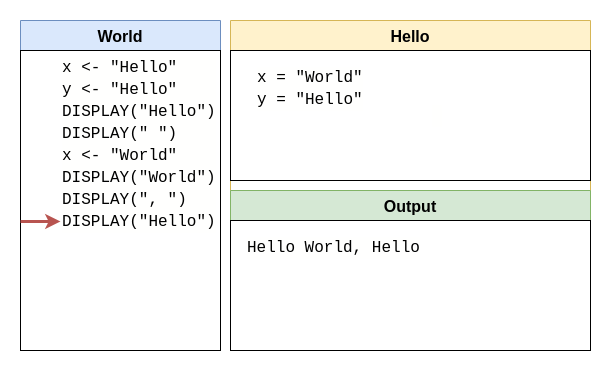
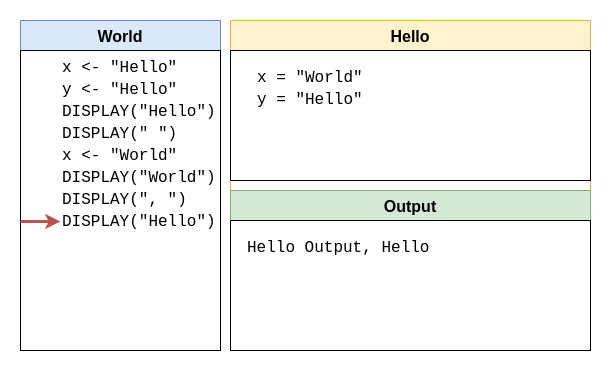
  <mxCell id="0" />
  <mxCell id="1" parent="0" />
  <mxCell id="2" value="World" style="swimlane;fillColor=#dae8fc;strokeColor=#6c8ebf;fontSize=16;align=center;startSize=30;" parent="1" vertex="1"><mxGeometry x="20" y="20" width="200" height="330" as="geometry"><mxRectangle x="50" y="100" width="70" height="23" as="alternateBounds" /></mxGeometry></mxCell>
  <mxCell id="3" value="" style="rounded=0;whiteSpace=wrap;html=1;fontFamily=Courier New;fontSize=16;align=left;" parent="2" vertex="1"><mxGeometry y="30" width="200" height="300" as="geometry" /></mxCell>
  <mxCell id="4" value="&lt;div style=&quot;background-color: rgb(255 , 255 , 254) ; font-family: &amp;#34;source code pro&amp;#34; , &amp;#34;monaco&amp;#34; , &amp;#34;menlo&amp;#34; , &amp;#34;consolas&amp;#34; , &amp;#34;courier new&amp;#34; , monospace , &amp;#34;consolas&amp;#34; , &amp;#34;courier new&amp;#34; , monospace ; font-weight: normal ; line-height: 22px&quot;&gt;&lt;div style=&quot;font-family: &amp;#34;source code pro&amp;#34; , &amp;#34;monaco&amp;#34; , &amp;#34;menlo&amp;#34; , &amp;#34;consolas&amp;#34; , &amp;#34;courier new&amp;#34; , monospace , &amp;#34;consolas&amp;#34; , &amp;#34;courier new&amp;#34; , monospace ; line-height: 22px&quot;&gt;&lt;div&gt;x &amp;lt;- &quot;Hello&quot;&lt;/div&gt;&lt;div&gt;y &amp;lt;- &quot;Hello&quot;&lt;/div&gt;&lt;div&gt;DISPLAY(&quot;Hello&quot;)&lt;/div&gt;&lt;div&gt;DISPLAY(&quot; &quot;)&lt;/div&gt;&lt;div&gt;x &amp;lt;- &quot;World&quot;&lt;/div&gt;&lt;div&gt;DISPLAY(&quot;World&quot;)&lt;/div&gt;&lt;div&gt;DISPLAY(&quot;, &quot;)&lt;/div&gt;&lt;div&gt;DISPLAY(&quot;Hello&quot;)&lt;/div&gt;&lt;/div&gt;&lt;/div&gt;" style="text;html=1;strokeColor=none;fillColor=none;align=left;verticalAlign=top;whiteSpace=wrap;rounded=0;fontFamily=Courier New;fontSize=16;fontStyle=1" parent="2" vertex="1"><mxGeometry x="40" y="30" width="140" height="250" as="geometry" /></mxCell>
  <mxCell id="5" value="" style="endArrow=classic;html=1;rounded=0;fontFamily=Courier New;fontSize=16;strokeWidth=3;fillColor=#f8cecc;strokeColor=#b85450;" parent="2" edge="1"><mxGeometry width="50" height="50" relative="1" as="geometry"><mxPoint y="201" as="sourcePoint" /><mxPoint x="40" y="201" as="targetPoint" /></mxGeometry></mxCell>
  <mxCell id="6" value="Hello" style="swimlane;fillColor=#fff2cc;strokeColor=#d6b656;fontSize=16;align=center;startSize=30;" parent="1" vertex="1"><mxGeometry x="230" y="20" width="360" height="310" as="geometry"><mxRectangle x="50" y="100" width="70" height="23" as="alternateBounds" /></mxGeometry></mxCell>
  <mxCell id="7" value="" style="rounded=0;whiteSpace=wrap;html=1;fontFamily=Courier New;fontSize=16;align=left;" parent="6" vertex="1"><mxGeometry y="30" width="360" height="130" as="geometry" /></mxCell>
  <mxCell id="8" value="&lt;div style=&quot;background-color: rgb(255 , 255 , 254) ; font-family: &amp;#34;source code pro&amp;#34; , &amp;#34;monaco&amp;#34; , &amp;#34;menlo&amp;#34; , &amp;#34;consolas&amp;#34; , &amp;#34;courier new&amp;#34; , monospace , &amp;#34;consolas&amp;#34; , &amp;#34;courier new&amp;#34; , monospace ; font-weight: normal ; line-height: 22px&quot;&gt;&lt;div&gt;x = &quot;World&quot;&lt;/div&gt;&lt;div&gt;y = &quot;Hello&quot;&lt;/div&gt;&lt;/div&gt;" style="text;html=1;strokeColor=none;fillColor=none;align=left;verticalAlign=top;whiteSpace=wrap;rounded=0;fontFamily=Courier New;fontSize=16;fontStyle=1" parent="6" vertex="1"><mxGeometry x="25" y="40" width="140" height="110" as="geometry" /></mxCell>
  <mxCell id="9" value="&lt;div style=&quot;background-color: rgb(255 , 255 , 254) ; font-family: &amp;#34;source code pro&amp;#34; , &amp;#34;monaco&amp;#34; , &amp;#34;menlo&amp;#34; , &amp;#34;consolas&amp;#34; , &amp;#34;courier new&amp;#34; , monospace , &amp;#34;consolas&amp;#34; , &amp;#34;courier new&amp;#34; , monospace ; font-weight: normal ; line-height: 22px&quot;&gt;&lt;div&gt;&amp;nbsp;&lt;/div&gt;&lt;/div&gt;" style="text;html=1;strokeColor=none;fillColor=none;align=left;verticalAlign=middle;whiteSpace=wrap;rounded=0;fontFamily=Courier New;fontSize=16;fontStyle=1" parent="6" vertex="1"><mxGeometry x="200" y="40" width="140" height="110" as="geometry" /></mxCell>
  <mxCell id="10" value="Output" style="swimlane;fillColor=#d5e8d4;strokeColor=#82b366;fontSize=16;align=center;startSize=30;" parent="1" vertex="1"><mxGeometry x="230" y="190" width="360" height="160" as="geometry"><mxRectangle x="50" y="100" width="70" height="23" as="alternateBounds" /></mxGeometry></mxCell>
  <mxCell id="11" value="" style="rounded=0;whiteSpace=wrap;html=1;fontFamily=Courier New;fontSize=16;align=left;" parent="10" vertex="1"><mxGeometry y="30" width="360" height="130" as="geometry" /></mxCell>
- <mxCell id="12" value="&lt;div style=&quot;background-color: rgb(255 , 255 , 254) ; font-family: &amp;#34;source code pro&amp;#34; , &amp;#34;monaco&amp;#34; , &amp;#34;menlo&amp;#34; , &amp;#34;consolas&amp;#34; , &amp;#34;courier new&amp;#34; , monospace , &amp;#34;consolas&amp;#34; , &amp;#34;courier new&amp;#34; , monospace ; font-weight: normal ; line-height: 22px&quot;&gt;&lt;div&gt;Hello&amp;nbsp;World,&amp;nbsp;Hello&lt;/div&gt;&lt;/div&gt;" style="text;html=1;strokeColor=none;fillColor=none;align=left;verticalAlign=top;whiteSpace=wrap;rounded=0;fontFamily=Courier New;fontSize=16;fontStyle=1" parent="10" vertex="1"><mxGeometry x="15" y="40" width="335" height="110" as="geometry" /></mxCell>
+ <mxCell id="12" value="&lt;div style=&quot;background-color: rgb(255 , 255 , 254) ; font-family: &amp;#34;source code pro&amp;#34; , &amp;#34;monaco&amp;#34; , &amp;#34;menlo&amp;#34; , &amp;#34;consolas&amp;#34; , &amp;#34;courier new&amp;#34; , monospace , &amp;#34;consolas&amp;#34; , &amp;#34;courier new&amp;#34; , monospace ; font-weight: normal ; line-height: 22px&quot;&gt;&lt;div&gt;Hello&amp;nbsp;Output,&amp;nbsp;Hello&lt;/div&gt;&lt;/div&gt;" style="text;html=1;strokeColor=none;fillColor=none;align=left;verticalAlign=top;whiteSpace=wrap;rounded=0;fontFamily=Courier New;fontSize=16;fontStyle=1" parent="10" vertex="1"><mxGeometry x="15" y="40" width="335" height="110" as="geometry" /></mxCell>
